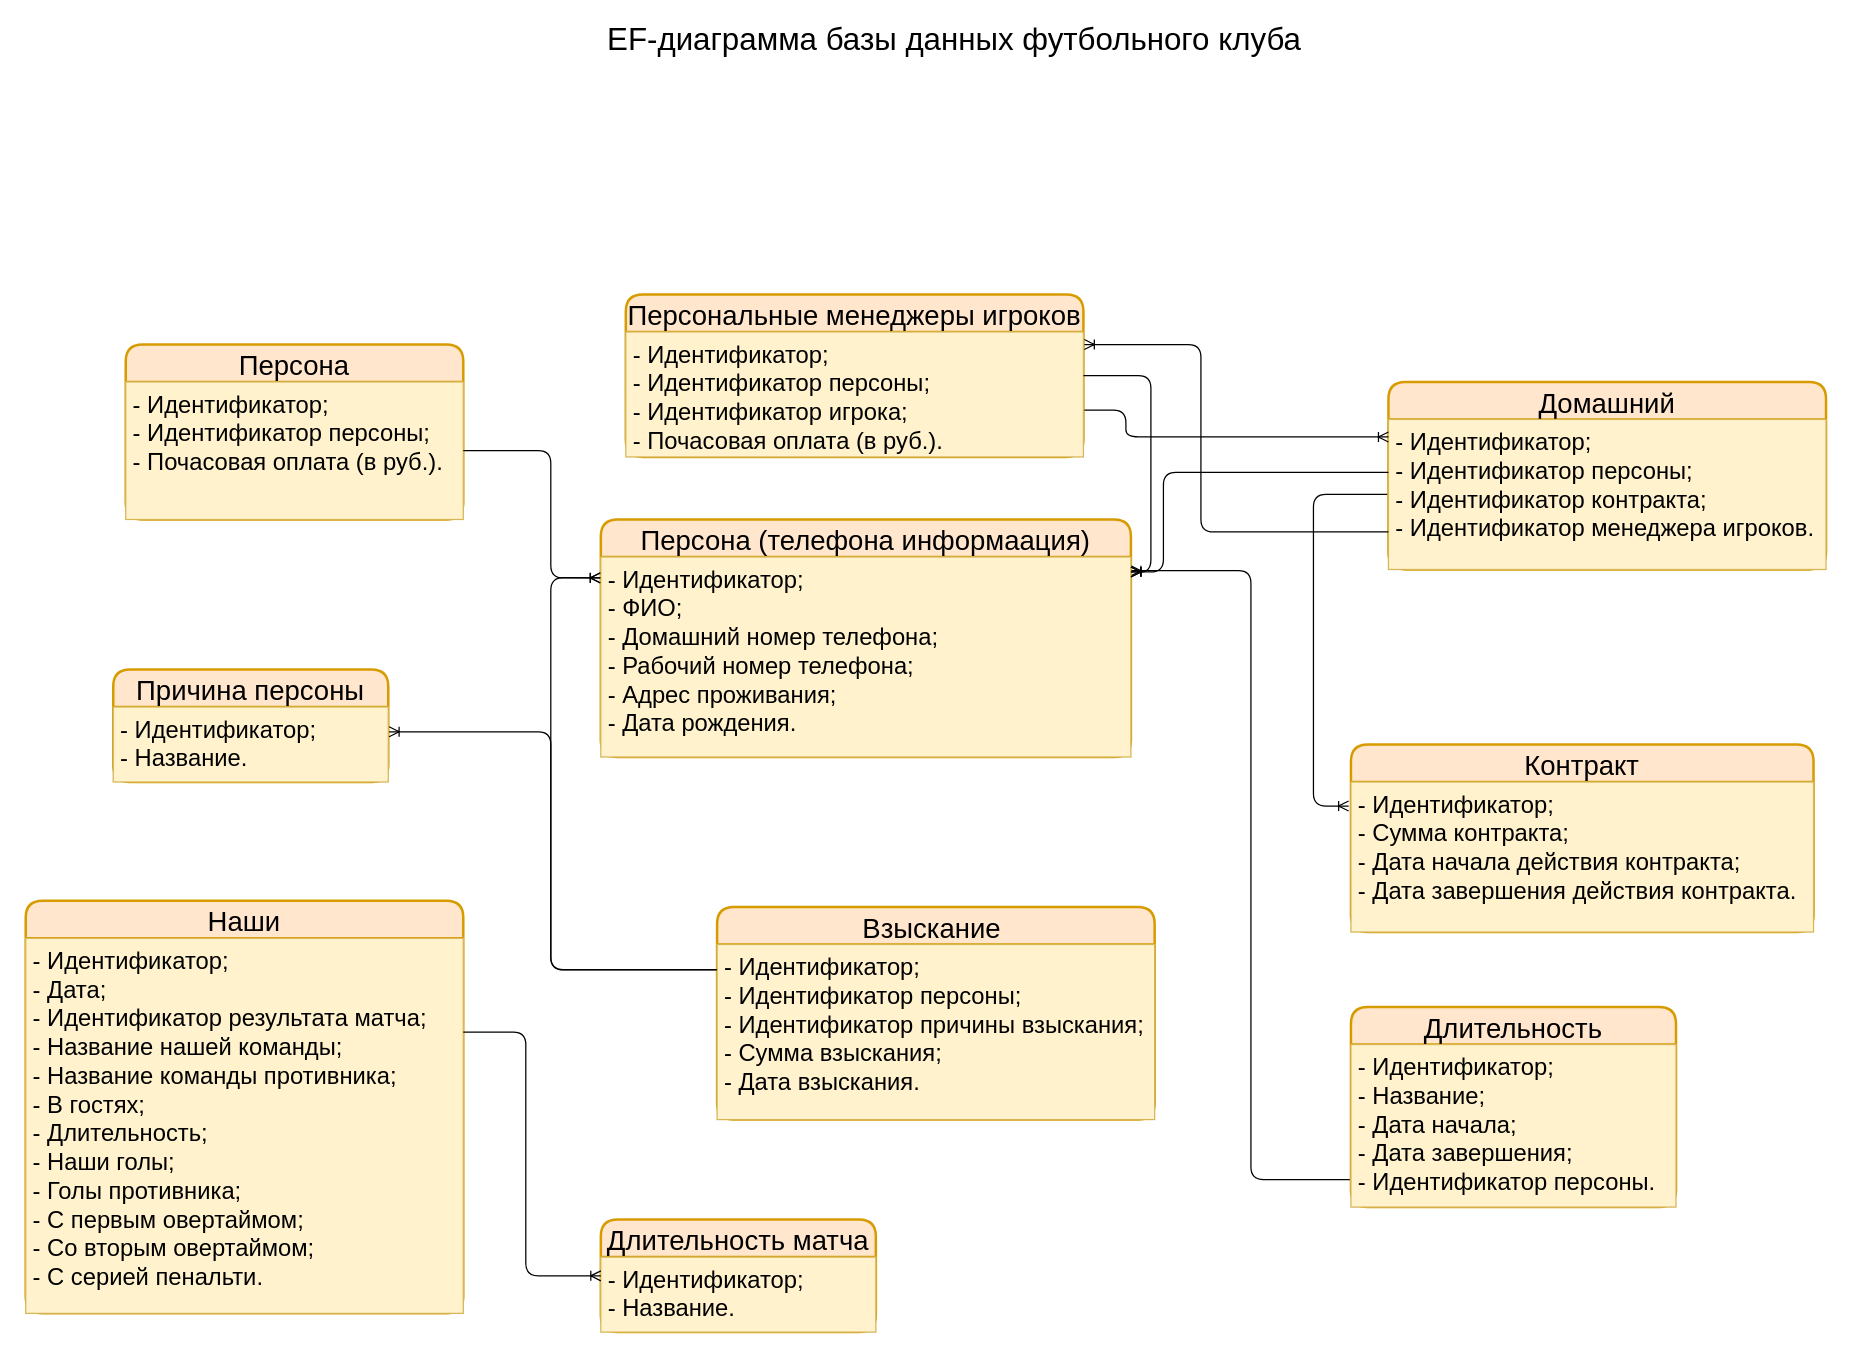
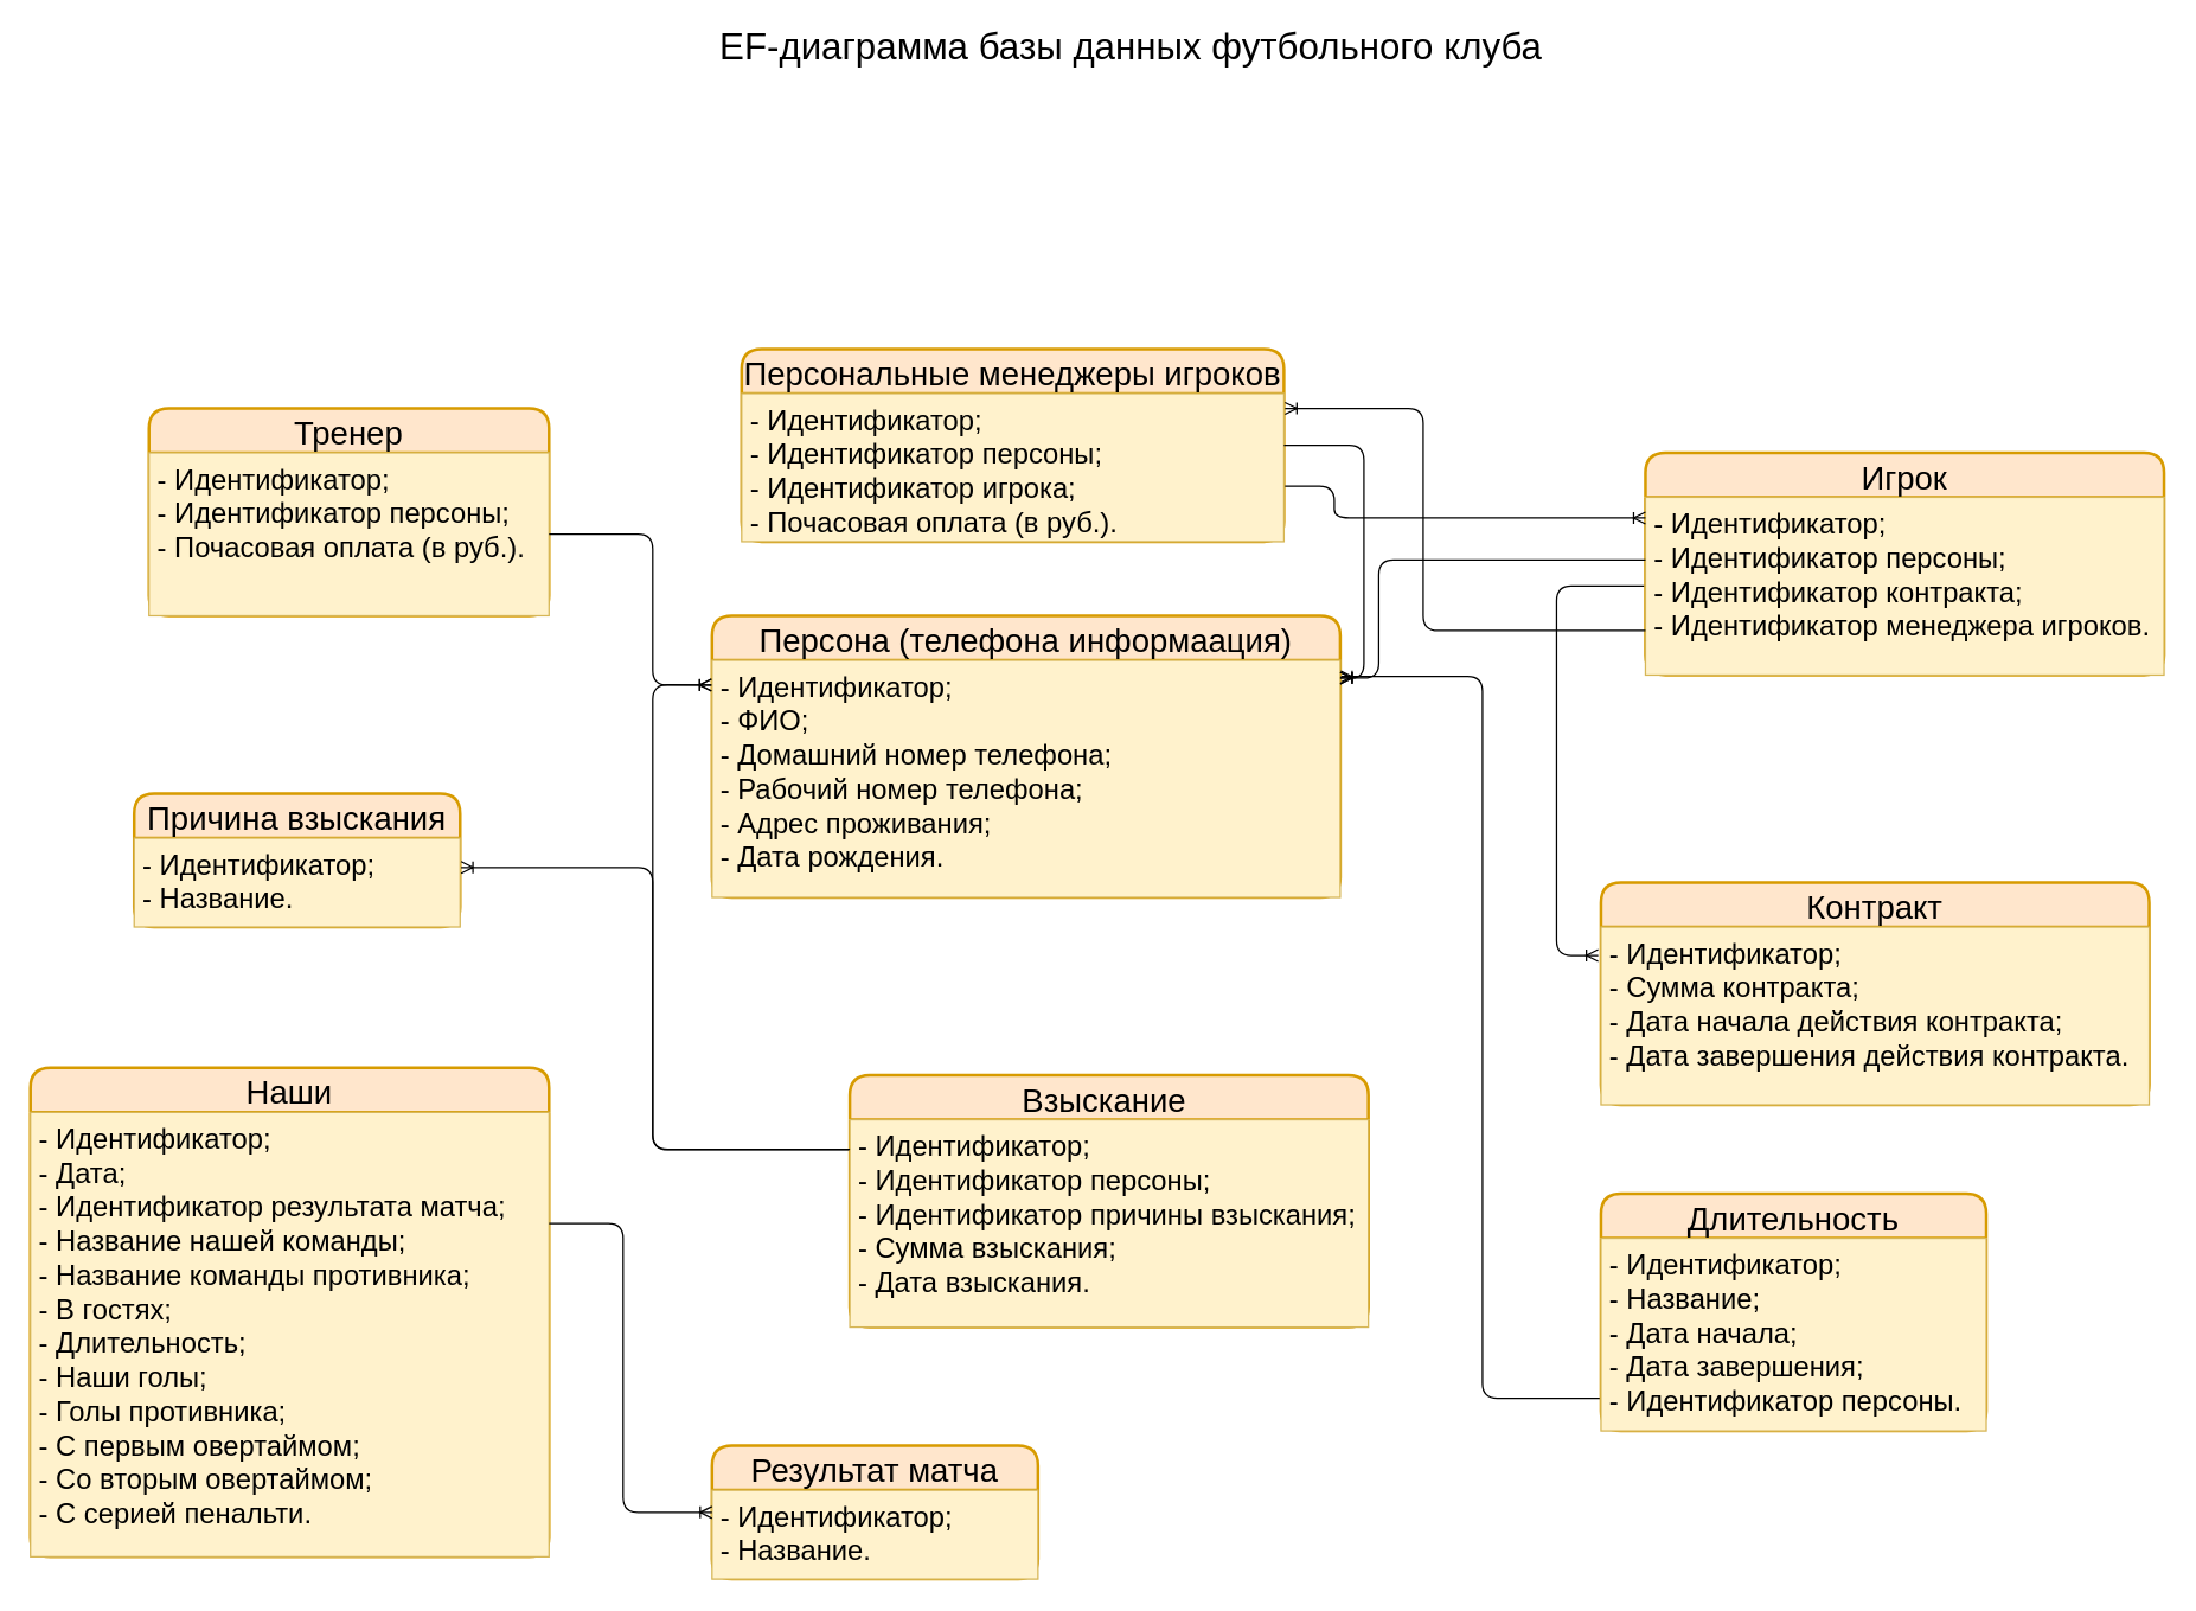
  <mxCell id="0" />
  <mxCell id="1" parent="0" />
  <mxCell id="2" value="&lt;font style=&quot;font-size: 25px&quot;&gt;EF-диаграмма базы данных футбольного клуба&lt;/font&gt;" style="text;html=1;strokeColor=none;fillColor=none;align=center;verticalAlign=middle;whiteSpace=wrap;rounded=0;" vertex="1" parent="1"><mxGeometry x="458" y="20" width="610" height="20" as="geometry" /></mxCell>
  <mxCell id="3" value="Персона (телефона информаация)" style="swimlane;childLayout=stackLayout;horizontal=1;startSize=30;horizontalStack=0;rounded=1;fontSize=22;fontStyle=0;strokeWidth=2;resizeParent=0;resizeLast=1;shadow=0;dashed=0;align=center;fillColor=#ffe6cc;strokeColor=#d79b00;" vertex="1" parent="1"><mxGeometry x="480" y="415" width="424" height="190" as="geometry" /></mxCell>
  <mxCell id="4" value="" style="edgeStyle=orthogonalEdgeStyle;fontSize=12;html=1;endArrow=ERoneToMany;" edge="1" parent="3" target="5"><mxGeometry width="100" height="100" relative="1" as="geometry"><mxPoint x="600" y="528" as="sourcePoint" /><mxPoint x="424" y="41" as="targetPoint" /><Array as="points"><mxPoint x="520" y="528" /><mxPoint x="520" y="41" /></Array></mxGeometry></mxCell>
  <mxCell id="5" value="- Идентификатор;&#10;- ФИО;&#10;- Домашний номер телефона;&#10;- Рабочий номер телефона;&#10;- Адрес проживания;&#10;- Дата рождения." style="align=left;strokeColor=#d6b656;fillColor=#fff2cc;spacingLeft=4;fontSize=19;verticalAlign=top;resizable=0;rotatable=0;part=1;" vertex="1" parent="3"><mxGeometry y="30" width="424" height="160" as="geometry" /></mxCell>
- <mxCell id="6" value="Персона" style="swimlane;childLayout=stackLayout;horizontal=1;startSize=30;horizontalStack=0;rounded=1;fontSize=22;fontStyle=0;strokeWidth=2;resizeParent=0;resizeLast=1;shadow=0;dashed=0;align=center;fillColor=#ffe6cc;strokeColor=#d79b00;" vertex="1" parent="1"><mxGeometry x="100" y="275" width="270" height="140" as="geometry" /></mxCell>
+ <mxCell id="6" value="Тренер" style="swimlane;childLayout=stackLayout;horizontal=1;startSize=30;horizontalStack=0;rounded=1;fontSize=22;fontStyle=0;strokeWidth=2;resizeParent=0;resizeLast=1;shadow=0;dashed=0;align=center;fillColor=#ffe6cc;strokeColor=#d79b00;" vertex="1" parent="1"><mxGeometry x="100" y="275" width="270" height="140" as="geometry" /></mxCell>
  <mxCell id="7" value="- Идентификатор;&#10;- Идентификатор персоны;&#10;- Почасовая оплата (в руб.)." style="align=left;strokeColor=#d6b656;fillColor=#fff2cc;spacingLeft=4;fontSize=19;verticalAlign=top;resizable=0;rotatable=0;part=1;" vertex="1" parent="6"><mxGeometry y="30" width="270" height="110" as="geometry" /></mxCell>
  <mxCell id="8" value="" style="edgeStyle=orthogonalEdgeStyle;fontSize=12;html=1;endArrow=ERoneToMany;exitX=1;exitY=0.5;exitDx=0;exitDy=0;entryX=-0.001;entryY=0.105;entryDx=0;entryDy=0;entryPerimeter=0;" edge="1" parent="1" source="7" target="5"><mxGeometry width="100" height="100" relative="1" as="geometry"><mxPoint x="710" y="545" as="sourcePoint" /><mxPoint x="810" y="445" as="targetPoint" /><Array as="points"><mxPoint x="440" y="360" /><mxPoint x="440" y="462" /><mxPoint x="480" y="462" /></Array></mxGeometry></mxCell>
  <mxCell id="9" value="Контракт" style="swimlane;childLayout=stackLayout;horizontal=1;startSize=30;horizontalStack=0;rounded=1;fontSize=22;fontStyle=0;strokeWidth=2;resizeParent=0;resizeLast=1;shadow=0;dashed=0;align=center;fillColor=#ffe6cc;strokeColor=#d79b00;" vertex="1" parent="1"><mxGeometry x="1080" y="595" width="370" height="150" as="geometry" /></mxCell>
  <mxCell id="10" value="- Идентификатор;&#10;- Сумма контракта;&#10;- Дата начала действия контракта;&#10;- Дата завершения действия контракта." style="align=left;strokeColor=#d6b656;fillColor=#fff2cc;spacingLeft=4;fontSize=19;verticalAlign=top;resizable=0;rotatable=0;part=1;" vertex="1" parent="9"><mxGeometry y="30" width="370" height="120" as="geometry" /></mxCell>
  <mxCell id="11" value="Персональные менеджеры игроков" style="swimlane;childLayout=stackLayout;horizontal=1;startSize=30;horizontalStack=0;rounded=1;fontSize=22;fontStyle=0;strokeWidth=2;resizeParent=0;resizeLast=1;shadow=0;dashed=0;align=center;fillColor=#ffe6cc;strokeColor=#d79b00;" vertex="1" parent="1"><mxGeometry x="500" y="235" width="366" height="130" as="geometry" /></mxCell>
  <mxCell id="12" value="- Идентификатор;&#10;- Идентификатор персоны;&#10;- Идентификатор игрока;&#10;- Почасовая оплата (в руб.)." style="align=left;strokeColor=#d6b656;fillColor=#fff2cc;spacingLeft=4;fontSize=19;verticalAlign=top;resizable=0;rotatable=0;part=1;" vertex="1" parent="11"><mxGeometry y="30" width="366" height="100" as="geometry" /></mxCell>
  <mxCell id="13" value="" style="edgeStyle=orthogonalEdgeStyle;fontSize=12;html=1;endArrow=ERoneToMany;exitX=1;exitY=0.5;exitDx=0;exitDy=0;" edge="1" parent="1" source="11"><mxGeometry width="100" height="100" relative="1" as="geometry"><mxPoint x="900" y="293.23" as="sourcePoint" /><mxPoint x="904" y="457" as="targetPoint" /><Array as="points"><mxPoint x="920" y="300" /><mxPoint x="920" y="457" /></Array></mxGeometry></mxCell>
- <mxCell id="14" value="Домашний" style="swimlane;childLayout=stackLayout;horizontal=1;startSize=30;horizontalStack=0;rounded=1;fontSize=22;fontStyle=0;strokeWidth=2;resizeParent=0;resizeLast=1;shadow=0;dashed=0;align=center;fillColor=#ffe6cc;strokeColor=#d79b00;" vertex="1" parent="1"><mxGeometry x="1110" y="305" width="350" height="150" as="geometry" /></mxCell>
+ <mxCell id="14" value="Игрок" style="swimlane;childLayout=stackLayout;horizontal=1;startSize=30;horizontalStack=0;rounded=1;fontSize=22;fontStyle=0;strokeWidth=2;resizeParent=0;resizeLast=1;shadow=0;dashed=0;align=center;fillColor=#ffe6cc;strokeColor=#d79b00;" vertex="1" parent="1"><mxGeometry x="1110" y="305" width="350" height="150" as="geometry" /></mxCell>
  <mxCell id="15" value="- Идентификатор;&#10;- Идентификатор персоны;&#10;- Идентификатор контракта;&#10;- Идентификатор менеджера игроков." style="align=left;strokeColor=#d6b656;fillColor=#fff2cc;spacingLeft=4;fontSize=19;verticalAlign=top;resizable=0;rotatable=0;part=1;" vertex="1" parent="14"><mxGeometry y="30" width="350" height="120" as="geometry" /></mxCell>
  <mxCell id="16" value="" style="edgeStyle=orthogonalEdgeStyle;fontSize=12;html=1;endArrow=ERoneToMany;exitX=0;exitY=0.353;exitDx=0;exitDy=0;exitPerimeter=0;" edge="1" parent="1" source="15" target="5"><mxGeometry width="100" height="100" relative="1" as="geometry"><mxPoint x="876" y="300" as="sourcePoint" /><mxPoint x="914" y="467" as="targetPoint" /><Array as="points"><mxPoint x="930" y="377" /><mxPoint x="930" y="457" /></Array></mxGeometry></mxCell>
  <mxCell id="17" value="" style="edgeStyle=orthogonalEdgeStyle;fontSize=12;html=1;endArrow=ERoneToMany;entryX=-0.005;entryY=0.16;entryDx=0;entryDy=0;entryPerimeter=0;" edge="1" parent="1" target="10"><mxGeometry width="100" height="100" relative="1" as="geometry"><mxPoint x="1109" y="395" as="sourcePoint" /><mxPoint x="914" y="466.77" as="targetPoint" /><Array as="points"><mxPoint x="1050" y="395" /><mxPoint x="1050" y="644" /><mxPoint x="1078" y="644" /></Array></mxGeometry></mxCell>
  <mxCell id="18" value="" style="edgeStyle=orthogonalEdgeStyle;fontSize=12;html=1;endArrow=ERoneToMany;exitX=0;exitY=0.75;exitDx=0;exitDy=0;entryX=1.002;entryY=0.101;entryDx=0;entryDy=0;entryPerimeter=0;" edge="1" parent="1" source="15" target="12"><mxGeometry width="100" height="100" relative="1" as="geometry"><mxPoint x="970" y="335" as="sourcePoint" /><mxPoint x="870" y="275" as="targetPoint" /><Array as="points"><mxPoint x="960" y="425" /><mxPoint x="960" y="275" /></Array></mxGeometry></mxCell>
  <mxCell id="19" value="" style="edgeStyle=orthogonalEdgeStyle;fontSize=12;html=1;endArrow=ERoneToMany;exitX=1.002;exitY=0.626;exitDx=0;exitDy=0;exitPerimeter=0;" edge="1" parent="1" source="12" target="15"><mxGeometry width="100" height="100" relative="1" as="geometry"><mxPoint x="919.52" y="335" as="sourcePoint" /><mxPoint x="918.75" y="461.64" as="targetPoint" /><Array as="points"><mxPoint x="900" y="328" /><mxPoint x="900" y="349" /></Array></mxGeometry></mxCell>
- <mxCell id="20" value="Причина персоны" style="swimlane;childLayout=stackLayout;horizontal=1;startSize=30;horizontalStack=0;rounded=1;fontSize=22;fontStyle=0;strokeWidth=2;resizeParent=0;resizeLast=1;shadow=0;dashed=0;align=center;fillColor=#ffe6cc;strokeColor=#d79b00;" vertex="1" parent="1"><mxGeometry x="90" y="535" width="220" height="90" as="geometry" /></mxCell>
+ <mxCell id="20" value="Причина взыскания" style="swimlane;childLayout=stackLayout;horizontal=1;startSize=30;horizontalStack=0;rounded=1;fontSize=22;fontStyle=0;strokeWidth=2;resizeParent=0;resizeLast=1;shadow=0;dashed=0;align=center;fillColor=#ffe6cc;strokeColor=#d79b00;" vertex="1" parent="1"><mxGeometry x="90" y="535" width="220" height="90" as="geometry" /></mxCell>
  <mxCell id="21" value="- Идентификатор;&#10;- Название." style="align=left;strokeColor=#d6b656;fillColor=#fff2cc;spacingLeft=4;fontSize=19;verticalAlign=top;resizable=0;rotatable=0;part=1;" vertex="1" parent="20"><mxGeometry y="30" width="220" height="60" as="geometry" /></mxCell>
  <mxCell id="22" value="Взыскание " style="swimlane;childLayout=stackLayout;horizontal=1;startSize=30;horizontalStack=0;rounded=1;fontSize=22;fontStyle=0;strokeWidth=2;resizeParent=0;resizeLast=1;shadow=0;dashed=0;align=center;fillColor=#ffe6cc;strokeColor=#d79b00;" vertex="1" parent="1"><mxGeometry x="573" y="725" width="350" height="170" as="geometry" /></mxCell>
  <mxCell id="23" value="- Идентификатор;&#10;- Идентификатор персоны;&#10;- Идентификатор причины взыскания;&#10;- Сумма взыскания;&#10;- Дата взыскания." style="align=left;strokeColor=#d6b656;fillColor=#fff2cc;spacingLeft=4;fontSize=19;verticalAlign=top;resizable=0;rotatable=0;part=1;" vertex="1" parent="22"><mxGeometry y="30" width="350" height="140" as="geometry" /></mxCell>
  <mxCell id="24" value="" style="edgeStyle=orthogonalEdgeStyle;fontSize=12;html=1;endArrow=ERoneToMany;exitX=-0.002;exitY=0.145;exitDx=0;exitDy=0;exitPerimeter=0;entryX=1.003;entryY=0.33;entryDx=0;entryDy=0;entryPerimeter=0;" edge="1" parent="1" source="23" target="21"><mxGeometry width="100" height="100" relative="1" as="geometry"><mxPoint x="649" y="775" as="sourcePoint" /><mxPoint x="340" y="709" as="targetPoint" /><Array as="points"><mxPoint x="440" y="775" /><mxPoint x="440" y="585" /></Array></mxGeometry></mxCell>
  <mxCell id="25" value="" style="edgeStyle=orthogonalEdgeStyle;fontSize=12;html=1;endArrow=ERoneToMany;entryX=-0.001;entryY=0.104;entryDx=0;entryDy=0;entryPerimeter=0;" edge="1" parent="1" source="23" target="5"><mxGeometry width="100" height="100" relative="1" as="geometry"><mxPoint x="570" y="775" as="sourcePoint" /><mxPoint x="610" y="475" as="targetPoint" /><Array as="points"><mxPoint x="440" y="775" /><mxPoint x="440" y="462" /></Array></mxGeometry></mxCell>
  <mxCell id="26" value="Длительность" style="swimlane;childLayout=stackLayout;horizontal=1;startSize=30;horizontalStack=0;rounded=1;fontSize=22;fontStyle=0;strokeWidth=2;resizeParent=0;resizeLast=1;shadow=0;dashed=0;align=center;fillColor=#ffe6cc;strokeColor=#d79b00;" vertex="1" parent="1"><mxGeometry x="1080" y="805" width="260" height="160" as="geometry" /></mxCell>
  <mxCell id="27" value="- Идентификатор;&#10;- Название;&#10;- Дата начала;&#10;- Дата завершения;&#10;- Идентификатор персоны." style="align=left;strokeColor=#d6b656;fillColor=#fff2cc;spacingLeft=4;fontSize=19;verticalAlign=top;resizable=0;rotatable=0;part=1;" vertex="1" parent="26"><mxGeometry y="30" width="260" height="130" as="geometry" /></mxCell>
- <mxCell id="28" value="Длительность матча" style="swimlane;childLayout=stackLayout;horizontal=1;startSize=30;horizontalStack=0;rounded=1;fontSize=22;fontStyle=0;strokeWidth=2;resizeParent=0;resizeLast=1;shadow=0;dashed=0;align=center;fillColor=#ffe6cc;strokeColor=#d79b00;" vertex="1" parent="1"><mxGeometry x="480" y="975" width="220" height="90" as="geometry" /></mxCell>
+ <mxCell id="28" value="Результат матча" style="swimlane;childLayout=stackLayout;horizontal=1;startSize=30;horizontalStack=0;rounded=1;fontSize=22;fontStyle=0;strokeWidth=2;resizeParent=0;resizeLast=1;shadow=0;dashed=0;align=center;fillColor=#ffe6cc;strokeColor=#d79b00;" vertex="1" parent="1"><mxGeometry x="480" y="975" width="220" height="90" as="geometry" /></mxCell>
  <mxCell id="29" value="- Идентификатор;&#10;- Название." style="align=left;strokeColor=#d6b656;fillColor=#fff2cc;spacingLeft=4;fontSize=19;verticalAlign=top;resizable=0;rotatable=0;part=1;" vertex="1" parent="28"><mxGeometry y="30" width="220" height="60" as="geometry" /></mxCell>
  <mxCell id="30" value="Наши" style="swimlane;childLayout=stackLayout;horizontal=1;startSize=30;horizontalStack=0;rounded=1;fontSize=22;fontStyle=0;strokeWidth=2;resizeParent=0;resizeLast=1;shadow=0;dashed=0;align=center;fillColor=#ffe6cc;strokeColor=#d79b00;" vertex="1" parent="1"><mxGeometry x="20" y="720" width="350" height="330" as="geometry" /></mxCell>
  <mxCell id="31" value="- Идентификатор;&#10;- Дата;&#10;- Идентификатор результата матча;&#10;- Название нашей команды;&#10;- Название команды противника;&#10;- В гостях;&#10;- Длительность;&#10;- Наши голы;&#10;- Голы противника;&#10;- С первым овертаймом;&#10;- Со вторым овертаймом;&#10;- С серией пенальти." style="align=left;strokeColor=#d6b656;fillColor=#fff2cc;spacingLeft=4;fontSize=19;verticalAlign=top;resizable=0;rotatable=0;part=1;" vertex="1" parent="30"><mxGeometry y="30" width="350" height="300" as="geometry" /></mxCell>
  <mxCell id="32" value="" style="edgeStyle=orthogonalEdgeStyle;fontSize=12;html=1;endArrow=ERoneToMany;entryX=0;entryY=0.5;entryDx=0;entryDy=0;exitX=1;exitY=0.25;exitDx=0;exitDy=0;" edge="1" parent="1" source="31" target="28"><mxGeometry width="100" height="100" relative="1" as="geometry"><mxPoint x="443" y="855" as="sourcePoint" /><mxPoint x="412.15" y="1104.2" as="targetPoint" /><Array as="points"><mxPoint x="420" y="825" /><mxPoint x="420" y="1020" /></Array></mxGeometry></mxCell>
